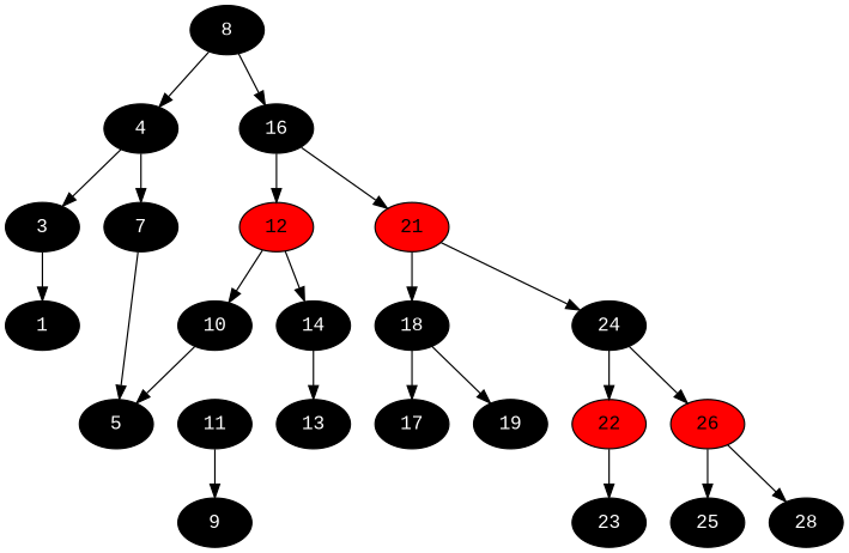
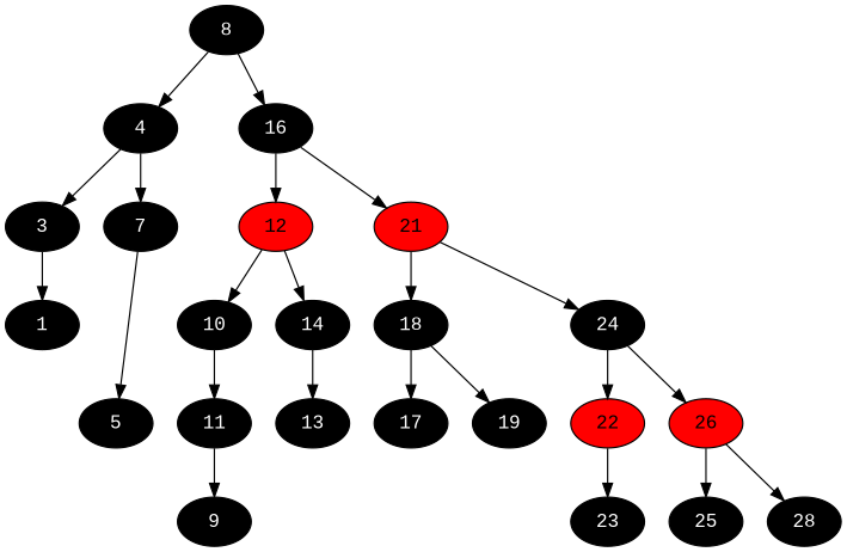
  digraph {
    fontname="Liberation Mono"
    node [fillcolor=black fontcolor=white fontname="Liberation Mono" style=filled]
    edge [fontname="Liberation Mono"]
    8
    4
    16
    3
    7
    12 [fillcolor=red fontcolor=""]
    21 [fillcolor=red fontcolor=""]
    1
    5
    10
    14
    18
    24
    11
    13
    9
    17
    19
    22 [fillcolor=red fontcolor=""]
    26 [fillcolor=red fontcolor=""]
    23
    25
    28
    8 -> 4
    8 -> 16
    4 -> 3
    4 -> 7
    16 -> 12
    16 -> 21
    3 -> 1
    7 -> 5
    12 -> 10
    12 -> 14
    21 -> 18
    21 -> 24
-   10 -> 5
+   10 -> 11
    14 -> 13
    18 -> 17
    18 -> 19
    24 -> 22
    24 -> 26
    11 -> 9
    22 -> 23
    26 -> 25
    26 -> 28
  }
